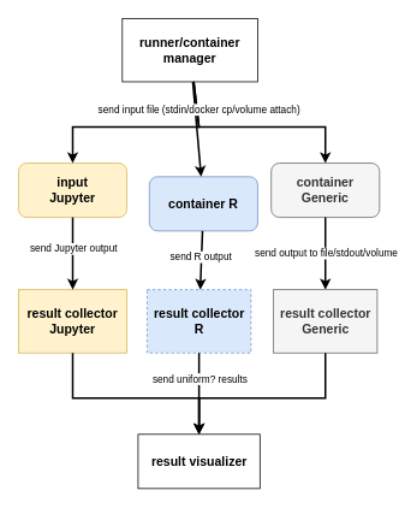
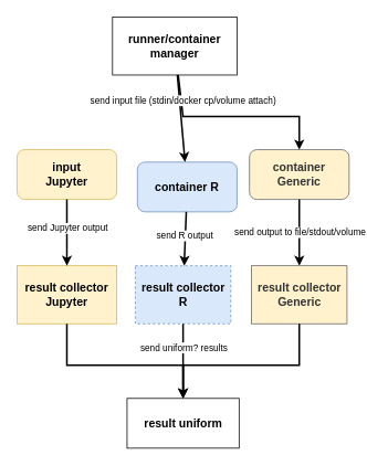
  <mxCell id="0" />
  <mxCell id="1" parent="0" />
  <mxCell id="2" value="&lt;b&gt;&lt;font style=&quot;font-size: 14px;&quot;&gt;runner/container manager&lt;/font&gt;&lt;/b&gt;" style="rounded=0;whiteSpace=wrap;html=1;" vertex="1" parent="1"><mxGeometry x="135" y="20" width="150" height="70" as="geometry" /></mxCell>
  <mxCell id="3" value="&lt;b&gt;&lt;font style=&quot;font-size: 14px;&quot;&gt;input &lt;br&gt;Jupyter&lt;/font&gt;&lt;/b&gt;" style="rounded=1;whiteSpace=wrap;html=1;fillColor=#fff2cc;strokeColor=#d6b656;" vertex="1" parent="1"><mxGeometry x="20" y="180" width="120" height="60" as="geometry" /></mxCell>
  <mxCell id="4" value="&lt;b&gt;&lt;font style=&quot;font-size: 14px;&quot;&gt;container R&lt;/font&gt;&lt;/b&gt;" style="rounded=1;whiteSpace=wrap;html=1;fillColor=#dae8fc;strokeColor=#6c8ebf;" vertex="1" parent="1"><mxGeometry x="165" y="195" width="120" height="60" as="geometry" /></mxCell>
- <mxCell id="5" value="&lt;b&gt;&lt;font style=&quot;font-size: 14px;&quot;&gt;container&lt;br&gt;Generic&lt;/font&gt;&lt;/b&gt;" style="rounded=1;whiteSpace=wrap;html=1;fillColor=#f5f5f5;fontColor=#333333;strokeColor=#666666;" vertex="1" parent="1"><mxGeometry x="300" y="180" width="120" height="60" as="geometry" /></mxCell>
- <mxCell id="6" value="" style="endArrow=classic;html=1;rounded=0;strokeWidth=2;" edge="1" parent="1" source="2" target="3"><mxGeometry width="50" height="50" relative="1" as="geometry"><mxPoint x="145" y="150" as="sourcePoint" /><mxPoint x="195" y="100" as="targetPoint" /><Array as="points"><mxPoint x="220" y="140" /><mxPoint x="80" y="140" /></Array></mxGeometry></mxCell>
+ <mxCell id="5" value="&lt;b&gt;&lt;font style=&quot;font-size: 14px;&quot;&gt;container&lt;br&gt;Generic&lt;/font&gt;&lt;/b&gt;" style="rounded=1;whiteSpace=wrap;html=1;fillColor=#fff2cc;fontColor=#333333;strokeColor=#666666;" vertex="1" parent="1"><mxGeometry x="300" y="180" width="120" height="60" as="geometry" /></mxCell>
  <mxCell id="7" value="" style="endArrow=classic;html=1;rounded=0;strokeWidth=2;" edge="1" parent="1" source="2" target="4"><mxGeometry width="50" height="50" relative="1" as="geometry"><mxPoint x="230" y="90" as="sourcePoint" /><mxPoint x="150" y="190" as="targetPoint" /><Array as="points" /></mxGeometry></mxCell>
  <mxCell id="8" value="" style="endArrow=classic;html=1;rounded=0;strokeWidth=2;" edge="1" parent="1" source="2" target="5"><mxGeometry width="50" height="50" relative="1" as="geometry"><mxPoint x="230" y="90" as="sourcePoint" /><mxPoint x="230" y="190" as="targetPoint" /><Array as="points"><mxPoint x="220" y="140" /><mxPoint x="360" y="140" /></Array></mxGeometry></mxCell>
  <mxCell id="9" value="send input file (stdin/docker cp/volume attach)" style="edgeLabel;html=1;align=center;verticalAlign=middle;resizable=0;points=[];" vertex="1" connectable="0" parent="8"><mxGeometry x="-0.733" y="2" relative="1" as="geometry"><mxPoint as="offset" /></mxGeometry></mxCell>
  <mxCell id="10" value="&lt;b&gt;&lt;font style=&quot;font-size: 14px;&quot;&gt;result collector&lt;br&gt;Jupyter&lt;/font&gt;&lt;/b&gt;" style="rounded=0;whiteSpace=wrap;html=1;fillColor=#fff2cc;strokeColor=#d6b656;" vertex="1" parent="1"><mxGeometry x="20" y="320" width="120" height="70" as="geometry" /></mxCell>
  <mxCell id="11" value="&lt;b&gt;&lt;font style=&quot;font-size: 14px;&quot;&gt;result collector&lt;br&gt;R&lt;/font&gt;&lt;/b&gt;" style="rounded=0;whiteSpace=wrap;html=1;fillColor=#dae8fc;strokeColor=#6c8ebf;dashed=1;" vertex="1" parent="1"><mxGeometry x="162.5" y="320" width="115" height="70" as="geometry" /></mxCell>
  <mxCell id="12" value="" style="endArrow=classic;html=1;rounded=0;strokeWidth=2;" edge="1" parent="1" source="4" target="11"><mxGeometry width="50" height="50" relative="1" as="geometry"><mxPoint x="230" y="90" as="sourcePoint" /><mxPoint x="230" y="190" as="targetPoint" /><Array as="points" /></mxGeometry></mxCell>
  <mxCell id="13" value="send R output" style="edgeLabel;html=1;align=center;verticalAlign=middle;resizable=0;points=[];" vertex="1" connectable="0" parent="12"><mxGeometry x="-0.122" y="-1" relative="1" as="geometry"><mxPoint as="offset" /></mxGeometry></mxCell>
  <mxCell id="14" value="" style="endArrow=classic;html=1;rounded=0;strokeWidth=2;" edge="1" parent="1" source="5" target="18"><mxGeometry width="50" height="50" relative="1" as="geometry"><mxPoint x="244" y="250" as="sourcePoint" /><mxPoint x="465" y="290" as="targetPoint" /><Array as="points" /></mxGeometry></mxCell>
  <mxCell id="15" value="" style="endArrow=classic;html=1;rounded=0;strokeWidth=2;" edge="1" parent="1" source="3" target="10"><mxGeometry width="50" height="50" relative="1" as="geometry"><mxPoint x="356" y="250" as="sourcePoint" /><mxPoint x="316" y="340" as="targetPoint" /><Array as="points" /></mxGeometry></mxCell>
  <mxCell id="16" value="send Jupyter output" style="edgeLabel;html=1;align=center;verticalAlign=middle;resizable=0;points=[];" vertex="1" connectable="0" parent="15"><mxGeometry x="-0.146" relative="1" as="geometry"><mxPoint as="offset" /></mxGeometry></mxCell>
  <mxCell id="17" value="send output to file/stdout/volume" style="edgeLabel;html=1;align=center;verticalAlign=middle;resizable=0;points=[];" vertex="1" connectable="0" parent="1"><mxGeometry x="360" y="279.999" as="geometry" /></mxCell>
- <mxCell id="18" value="&lt;b&gt;&lt;font style=&quot;font-size: 14px;&quot;&gt;result collector&lt;br&gt;Generic&lt;/font&gt;&lt;/b&gt;" style="rounded=0;whiteSpace=wrap;html=1;fillColor=#f5f5f5;fontColor=#333333;strokeColor=#666666;" vertex="1" parent="1"><mxGeometry x="302.5" y="320" width="115" height="70" as="geometry" /></mxCell>
- <mxCell id="19" value="&lt;b&gt;&lt;font style=&quot;font-size: 14px;&quot;&gt;result visualizer&lt;/font&gt;&lt;/b&gt;" style="rounded=0;whiteSpace=wrap;html=1;" vertex="1" parent="1"><mxGeometry x="152.5" y="480" width="135" height="60" as="geometry" /></mxCell>
+ <mxCell id="18" value="&lt;b&gt;&lt;font style=&quot;font-size: 14px;&quot;&gt;result collector&lt;br&gt;Generic&lt;/font&gt;&lt;/b&gt;" style="rounded=0;whiteSpace=wrap;html=1;fillColor=#fff2cc;fontColor=#333333;strokeColor=#666666;" vertex="1" parent="1"><mxGeometry x="302.5" y="320" width="115" height="70" as="geometry" /></mxCell>
+ <mxCell id="19" value="&lt;b&gt;&lt;font style=&quot;font-size: 14px;&quot;&gt;result uniform&lt;/font&gt;&lt;/b&gt;" style="rounded=0;whiteSpace=wrap;html=1;" vertex="1" parent="1"><mxGeometry x="152.5" y="480" width="135" height="60" as="geometry" /></mxCell>
  <mxCell id="20" value="" style="endArrow=classic;html=1;rounded=0;strokeWidth=2;" edge="1" parent="1" source="10" target="19"><mxGeometry width="50" height="50" relative="1" as="geometry"><mxPoint x="90" y="250" as="sourcePoint" /><mxPoint x="90" y="330" as="targetPoint" /><Array as="points"><mxPoint x="80" y="440" /><mxPoint x="220" y="440" /></Array></mxGeometry></mxCell>
  <mxCell id="21" value="" style="endArrow=classic;html=1;rounded=0;strokeWidth=2;" edge="1" parent="1" source="11" target="19"><mxGeometry width="50" height="50" relative="1" as="geometry"><mxPoint x="122" y="400" as="sourcePoint" /><mxPoint x="203" y="490" as="targetPoint" /><Array as="points" /></mxGeometry></mxCell>
  <mxCell id="22" value="send uniform? results" style="edgeLabel;html=1;align=center;verticalAlign=middle;resizable=0;points=[];" vertex="1" connectable="0" parent="21"><mxGeometry x="-0.373" relative="1" as="geometry"><mxPoint as="offset" /></mxGeometry></mxCell>
  <mxCell id="23" value="" style="endArrow=classic;html=1;rounded=0;strokeWidth=2;" edge="1" parent="1" source="18" target="19"><mxGeometry width="50" height="50" relative="1" as="geometry"><mxPoint x="230" y="400" as="sourcePoint" /><mxPoint x="230" y="490" as="targetPoint" /><Array as="points"><mxPoint x="360" y="440" /><mxPoint x="220" y="440" /></Array></mxGeometry></mxCell>
